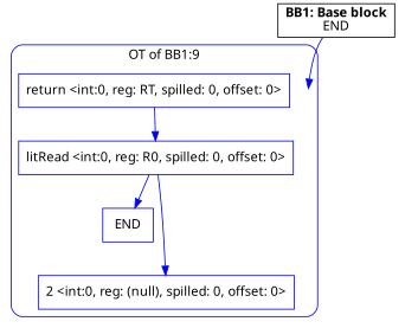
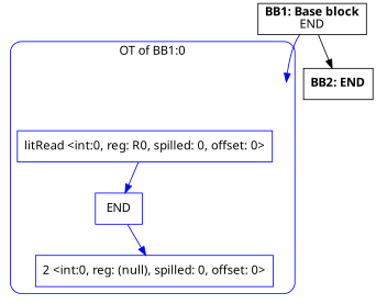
  digraph {
    compound=true
    fontname="Noto Sans"
    splines=true
    node [fontname="Noto Sans" shape=rectangle color=blue]
    edge [color=blue fontname="Noto Sans"]
    entry0 [shape=point style=invis color=""]
-   n2 [label="return <int:0, reg: RT, spilled: 0, offset: 0>"]
    n3 [label="litRead <int:0, reg: R0, spilled: 0, offset: 0>"]
    n4 [label=END]
    n5 [label="2 <int:0, reg: (null), spilled: 0, offset: 0>"]
+   n6 [label=<<B>BB2: END</B><BR ALIGN="CENTER"/>> color=""]
    n7 [label=<<B>BB1: Base block</B><BR ALIGN="CENTER"/>END<BR ALIGN="CENTER"/>> color=""]
    subgraph cluster_1 {
      color=blue
-     label="OT of BB1:9"
+     label="OT of BB1:0"
      style=rounded
      entry0
-     n2
      n3
      n4
      n5
    }
-   n2 -> n3
    n3 -> n4
-   n3 -> n5
+   n4 -> n5
    n7 -> entry0
+   n7 -> n6 [color=""]
  }
